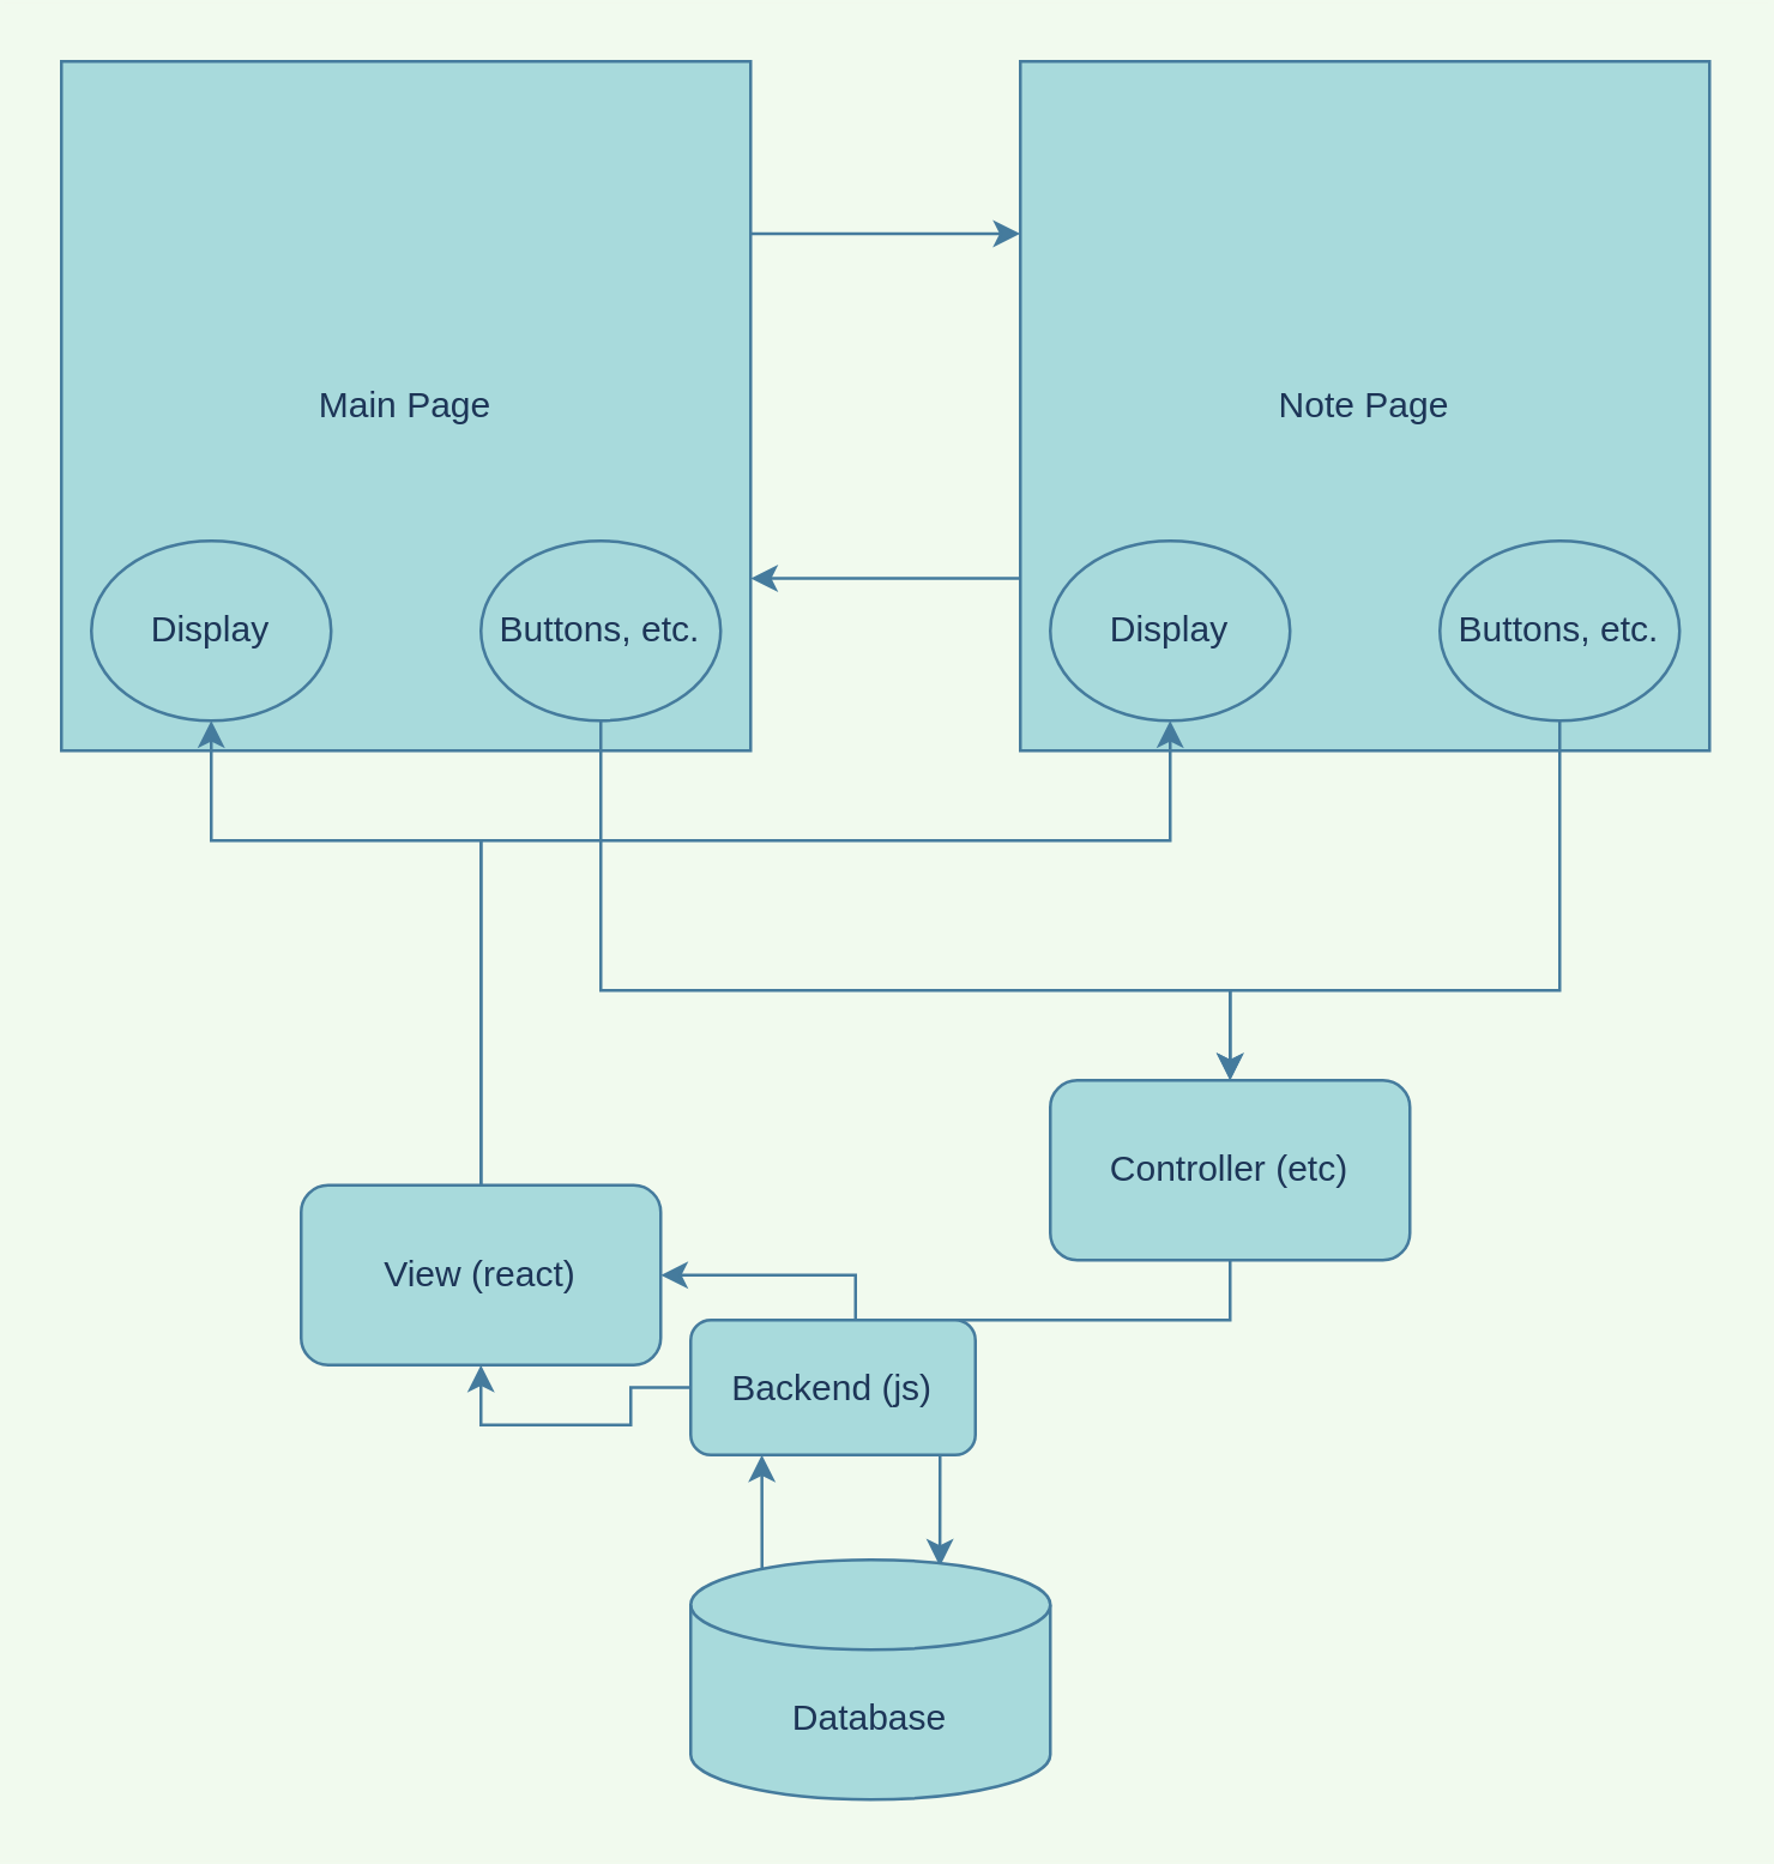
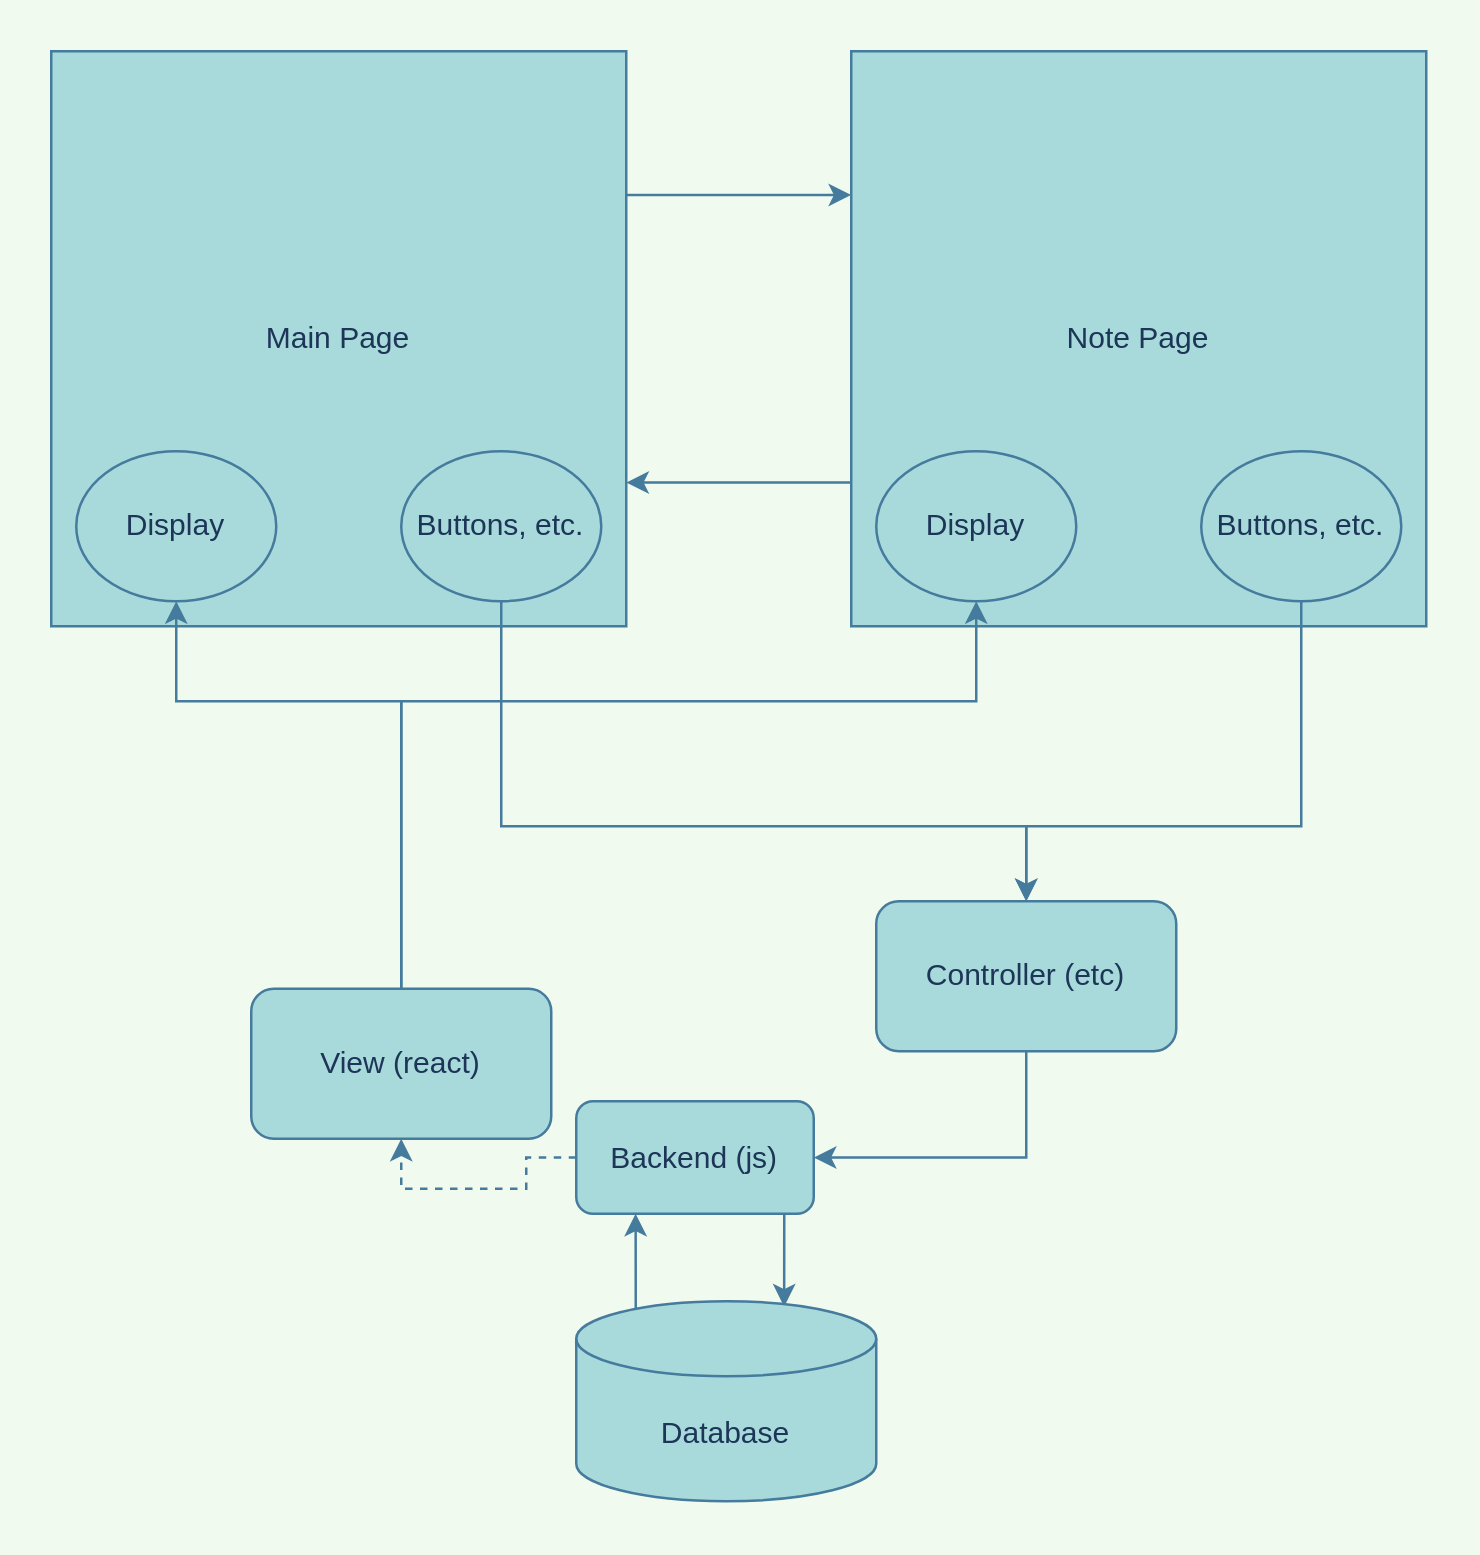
  <mxCell id="0" />
  <mxCell id="1" parent="0" />
  <mxCell id="2" style="edgeStyle=orthogonalEdgeStyle;rounded=0;orthogonalLoop=1;jettySize=auto;html=1;exitX=1;exitY=0.25;exitDx=0;exitDy=0;entryX=0;entryY=0.25;entryDx=0;entryDy=0;labelBackgroundColor=#F1FAEE;strokeColor=#457B9D;fontColor=#1D3557;" edge="1" parent="1" source="3" target="5"><mxGeometry relative="1" as="geometry" /></mxCell>
  <mxCell id="3" value="Main Page" style="whiteSpace=wrap;html=1;aspect=fixed;labelPosition=center;verticalLabelPosition=middle;align=center;verticalAlign=middle;fillColor=#A8DADC;strokeColor=#457B9D;fontColor=#1D3557;" vertex="1" parent="1"><mxGeometry x="20" y="20" width="230" height="230" as="geometry" /></mxCell>
  <mxCell id="4" style="edgeStyle=orthogonalEdgeStyle;rounded=0;orthogonalLoop=1;jettySize=auto;html=1;exitX=0;exitY=0.75;exitDx=0;exitDy=0;entryX=1;entryY=0.75;entryDx=0;entryDy=0;labelBackgroundColor=#F1FAEE;strokeColor=#457B9D;fontColor=#1D3557;" edge="1" parent="1" source="5" target="3"><mxGeometry relative="1" as="geometry" /></mxCell>
  <mxCell id="5" value="Note Page" style="whiteSpace=wrap;html=1;aspect=fixed;fillColor=#A8DADC;strokeColor=#457B9D;fontColor=#1D3557;" vertex="1" parent="1"><mxGeometry x="340" y="20" width="230" height="230" as="geometry" /></mxCell>
  <mxCell id="6" style="edgeStyle=orthogonalEdgeStyle;rounded=0;orthogonalLoop=1;jettySize=auto;html=1;entryX=0.5;entryY=1;entryDx=0;entryDy=0;labelBackgroundColor=#F1FAEE;strokeColor=#457B9D;fontColor=#1D3557;" edge="1" parent="1" source="8" target="11"><mxGeometry relative="1" as="geometry"><Array as="points"><mxPoint x="160" y="280" /><mxPoint x="390" y="280" /></Array></mxGeometry></mxCell>
  <mxCell id="7" style="edgeStyle=orthogonalEdgeStyle;rounded=0;orthogonalLoop=1;jettySize=auto;html=1;exitX=0.5;exitY=0;exitDx=0;exitDy=0;entryX=0.5;entryY=1;entryDx=0;entryDy=0;labelBackgroundColor=#F1FAEE;strokeColor=#457B9D;fontColor=#1D3557;" edge="1" parent="1" source="8" target="19"><mxGeometry relative="1" as="geometry"><Array as="points"><mxPoint x="160" y="280" /><mxPoint x="70" y="280" /></Array></mxGeometry></mxCell>
  <mxCell id="8" value="View (react)" style="rounded=1;whiteSpace=wrap;html=1;fillColor=#A8DADC;strokeColor=#457B9D;fontColor=#1D3557;" vertex="1" parent="1"><mxGeometry x="100" y="395" width="120" height="60" as="geometry" /></mxCell>
- <mxCell id="9" style="edgeStyle=orthogonalEdgeStyle;rounded=0;orthogonalLoop=1;jettySize=auto;html=1;exitX=0.5;exitY=1;exitDx=0;exitDy=0;labelBackgroundColor=#F1FAEE;strokeColor=#457B9D;fontColor=#1D3557;" edge="1" parent="1" source="10" target="8"><mxGeometry relative="1" as="geometry" /></mxCell>
+ <mxCell id="9" style="edgeStyle=orthogonalEdgeStyle;rounded=0;orthogonalLoop=1;jettySize=auto;html=1;exitX=0.5;exitY=1;exitDx=0;exitDy=0;entryX=1;entryY=0.5;entryDx=0;entryDy=0;labelBackgroundColor=#F1FAEE;strokeColor=#457B9D;fontColor=#1D3557;" edge="1" parent="1" source="10" target="16"><mxGeometry relative="1" as="geometry" /></mxCell>
  <mxCell id="10" value="Controller (etc)" style="rounded=1;whiteSpace=wrap;html=1;fillColor=#A8DADC;strokeColor=#457B9D;fontColor=#1D3557;" vertex="1" parent="1"><mxGeometry x="350" y="360" width="120" height="60" as="geometry" /></mxCell>
  <mxCell id="11" value="Display" style="ellipse;whiteSpace=wrap;html=1;fillColor=#A8DADC;strokeColor=#457B9D;fontColor=#1D3557;" vertex="1" parent="1"><mxGeometry x="350" y="180" width="80" height="60" as="geometry" /></mxCell>
  <mxCell id="12" style="edgeStyle=orthogonalEdgeStyle;rounded=0;orthogonalLoop=1;jettySize=auto;html=1;exitX=0.5;exitY=1;exitDx=0;exitDy=0;entryX=0.5;entryY=0;entryDx=0;entryDy=0;labelBackgroundColor=#F1FAEE;strokeColor=#457B9D;fontColor=#1D3557;" edge="1" parent="1" source="13" target="10"><mxGeometry relative="1" as="geometry"><Array as="points"><mxPoint x="520" y="330" /><mxPoint x="410" y="330" /></Array></mxGeometry></mxCell>
  <mxCell id="13" value="Buttons, etc." style="ellipse;whiteSpace=wrap;html=1;fillColor=#A8DADC;strokeColor=#457B9D;fontColor=#1D3557;" vertex="1" parent="1"><mxGeometry x="480" y="180" width="80" height="60" as="geometry" /></mxCell>
- <mxCell id="14" style="edgeStyle=orthogonalEdgeStyle;rounded=0;orthogonalLoop=1;jettySize=auto;html=1;exitX=0;exitY=0.5;exitDx=0;exitDy=0;entryX=0.5;entryY=1;entryDx=0;entryDy=0;labelBackgroundColor=#F1FAEE;strokeColor=#457B9D;fontColor=#1D3557;" edge="1" parent="1" source="16" target="8"><mxGeometry relative="1" as="geometry" /></mxCell>
+ <mxCell id="14" style="edgeStyle=orthogonalEdgeStyle;rounded=0;orthogonalLoop=1;jettySize=auto;html=1;exitX=0;exitY=0.5;exitDx=0;exitDy=0;entryX=0.5;entryY=1;entryDx=0;entryDy=0;labelBackgroundColor=#F1FAEE;strokeColor=#457B9D;fontColor=#1D3557;dashed=1;" edge="1" parent="1" source="16" target="8"><mxGeometry relative="1" as="geometry" /></mxCell>
  <mxCell id="15" style="edgeStyle=orthogonalEdgeStyle;rounded=0;orthogonalLoop=1;jettySize=auto;html=1;exitX=0.75;exitY=1;exitDx=0;exitDy=0;entryX=0.693;entryY=0.027;entryDx=0;entryDy=0;entryPerimeter=0;labelBackgroundColor=#F1FAEE;strokeColor=#457B9D;fontColor=#1D3557;" edge="1" parent="1" source="16" target="18"><mxGeometry relative="1" as="geometry" /></mxCell>
  <mxCell id="16" value="Backend (js)" style="rounded=1;whiteSpace=wrap;html=1;fillColor=#A8DADC;strokeColor=#457B9D;fontColor=#1D3557;" vertex="1" parent="1"><mxGeometry x="230" y="440" width="95" height="45" as="geometry" /></mxCell>
  <mxCell id="17" style="edgeStyle=orthogonalEdgeStyle;rounded=0;orthogonalLoop=1;jettySize=auto;html=1;exitX=0.145;exitY=0;exitDx=0;exitDy=4.35;exitPerimeter=0;entryX=0.25;entryY=1;entryDx=0;entryDy=0;labelBackgroundColor=#F1FAEE;strokeColor=#457B9D;fontColor=#1D3557;" edge="1" parent="1" source="18" target="16"><mxGeometry relative="1" as="geometry" /></mxCell>
  <mxCell id="18" value="Database" style="shape=cylinder3;whiteSpace=wrap;html=1;boundedLbl=1;backgroundOutline=1;size=15;fillColor=#A8DADC;strokeColor=#457B9D;fontColor=#1D3557;" vertex="1" parent="1"><mxGeometry x="230" y="520" width="120" height="80" as="geometry" /></mxCell>
  <mxCell id="19" value="Display" style="ellipse;whiteSpace=wrap;html=1;fillColor=#A8DADC;strokeColor=#457B9D;fontColor=#1D3557;" vertex="1" parent="1"><mxGeometry x="30" y="180" width="80" height="60" as="geometry" /></mxCell>
  <mxCell id="20" style="edgeStyle=orthogonalEdgeStyle;rounded=0;orthogonalLoop=1;jettySize=auto;html=1;exitX=0.5;exitY=1;exitDx=0;exitDy=0;entryX=0.5;entryY=0;entryDx=0;entryDy=0;labelBackgroundColor=#F1FAEE;strokeColor=#457B9D;fontColor=#1D3557;" edge="1" parent="1" source="21" target="10"><mxGeometry relative="1" as="geometry"><Array as="points"><mxPoint x="200" y="330" /><mxPoint x="410" y="330" /></Array></mxGeometry></mxCell>
  <mxCell id="21" value="Buttons, etc." style="ellipse;whiteSpace=wrap;html=1;fillColor=#A8DADC;strokeColor=#457B9D;fontColor=#1D3557;" vertex="1" parent="1"><mxGeometry x="160" y="180" width="80" height="60" as="geometry" /></mxCell>
